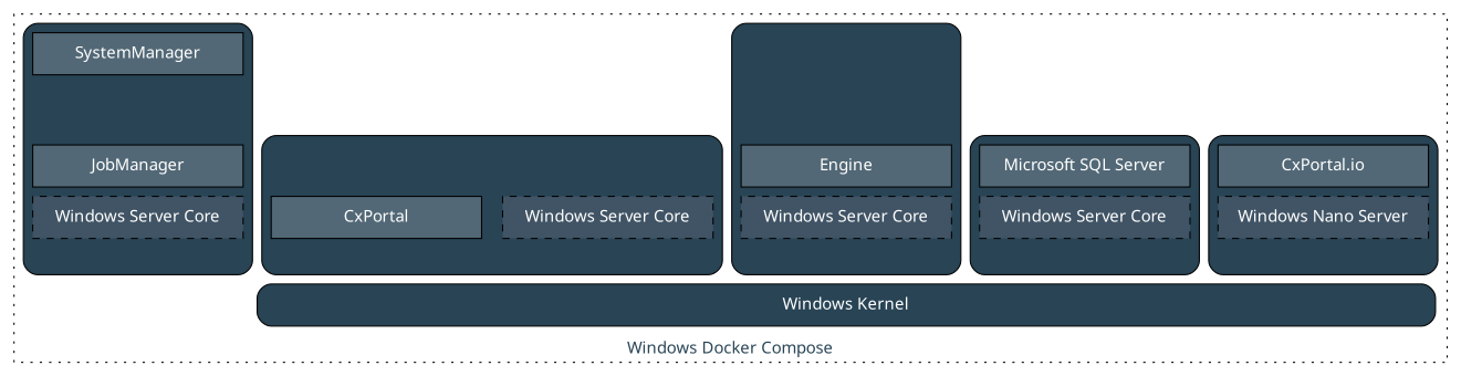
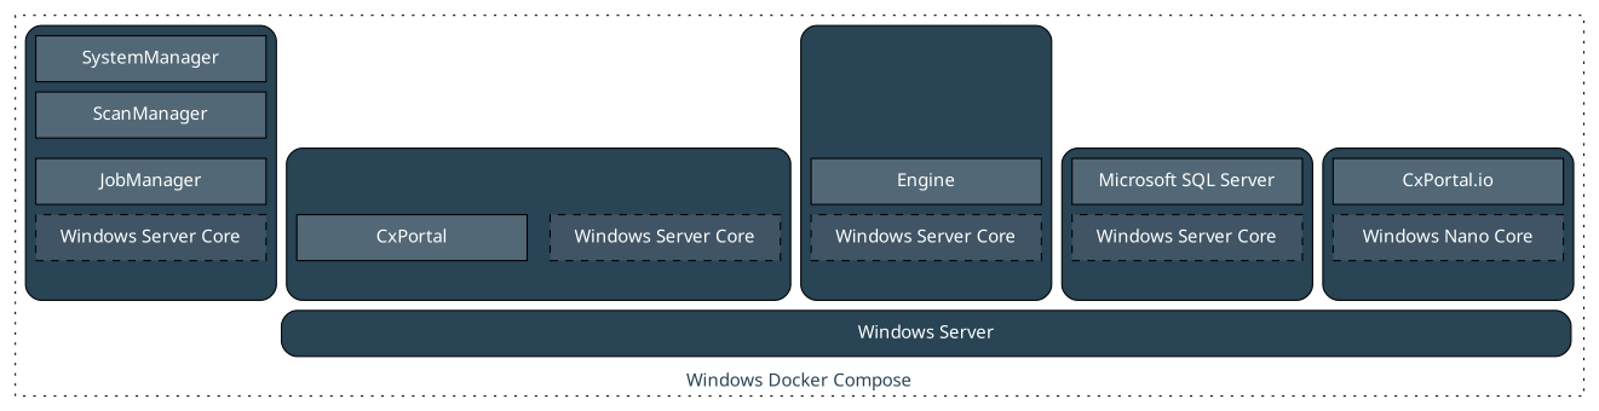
  digraph {
    compound=true
    fontcolor=white
    fontname=Noto
    rankdir=BT
    ranksep=0.1
    style=invis
    node [fillcolor="#526876" fixedsize=true fontcolor=white fontname=Noto shape=box style=filled]
    edge [style=invis]
    n1 [fillcolor="#405465" label="Windows Server Core" style="dashed, filled" width=2.5]
    JobManager [width=2.5]
+   ScanManager [width=2.5]
    SystemManager [width=2.5]
    n5 [fillcolor="#405465" label="Windows Server Core" style="dashed, filled" width=2.5]
    blank [style=invis width=2.5]
    CxPortal [width=2.5]
    n8 [fillcolor="#405465" label="Windows Server Core" style="dashed, filled" width=2.5]
    Engine [width=2.5]
    b2 [style=invis width=2.5]
    b3 [style=invis width=2.5]
    n12 [fillcolor="#405465" label="Windows Server Core" style="dashed, filled" width=2.5]
    n13 [label="Microsoft SQL Server" width=2.5]
-   n14 [fillcolor="#405465" label="Windows Nano Server" style="dashed, filled" width=2.5]
+   n14 [fillcolor="#405465" label="Windows Nano Core" style="dashed, filled" width=2.5]
    n15 [label="CxPortal.io" width=2.5]
-   n16 [fillcolor="#284455" label="Windows Kernel" style="filled,rounded" width=14]
+   n16 [fillcolor="#284455" label="Windows Server" style="filled,rounded" width=14]
    subgraph cluster_1 {
      fontcolor="#284455"
      label="Windows Docker Compose"
      style=dotted
      n16
      subgraph cluster_2 {
        fillcolor="#284455"
        fontcolor="#284455"
        label="cxai/cxmanager"
        style="filled,rounded"
        n1
        JobManager
+       ScanManager
        SystemManager
      }
      subgraph cluster_3 {
        fillcolor="#284455"
        fontcolor="#284455"
        label="cxai/cxportal"
        style="filled, rounded"
        n5
        blank
        CxPortal
      }
      subgraph cluster_4 {
        fillcolor="#284455"
        fontcolor="#284455"
        label="cxai/cxengine"
        style="filled, rounded"
        n8
        Engine
        b2
        b3
      }
      subgraph cluster_5 {
        fillcolor="#284455"
        fontcolor="#284455"
        label="microsoft/mssql-win-exp"
        style="filled,rounded"
        n12
        n13
      }
      subgraph cluster_6 {
        fillcolor="#284455"
        fontcolor="#284455"
        label="portainer/portainer:win"
        style="filled,rounded"
        n14
        n15
      }
    }
    n1 -> JobManager
+   JobManager -> ScanManager
+   ScanManager -> SystemManager
    CxPortal -> blank
    n8 -> Engine
    Engine -> b2
    b2 -> b3
    n12 -> n13
    n14 -> n15
    n16 -> n1
    n16 -> n5
    n16 -> n8
    n16 -> n12
    n16 -> n14
  }
